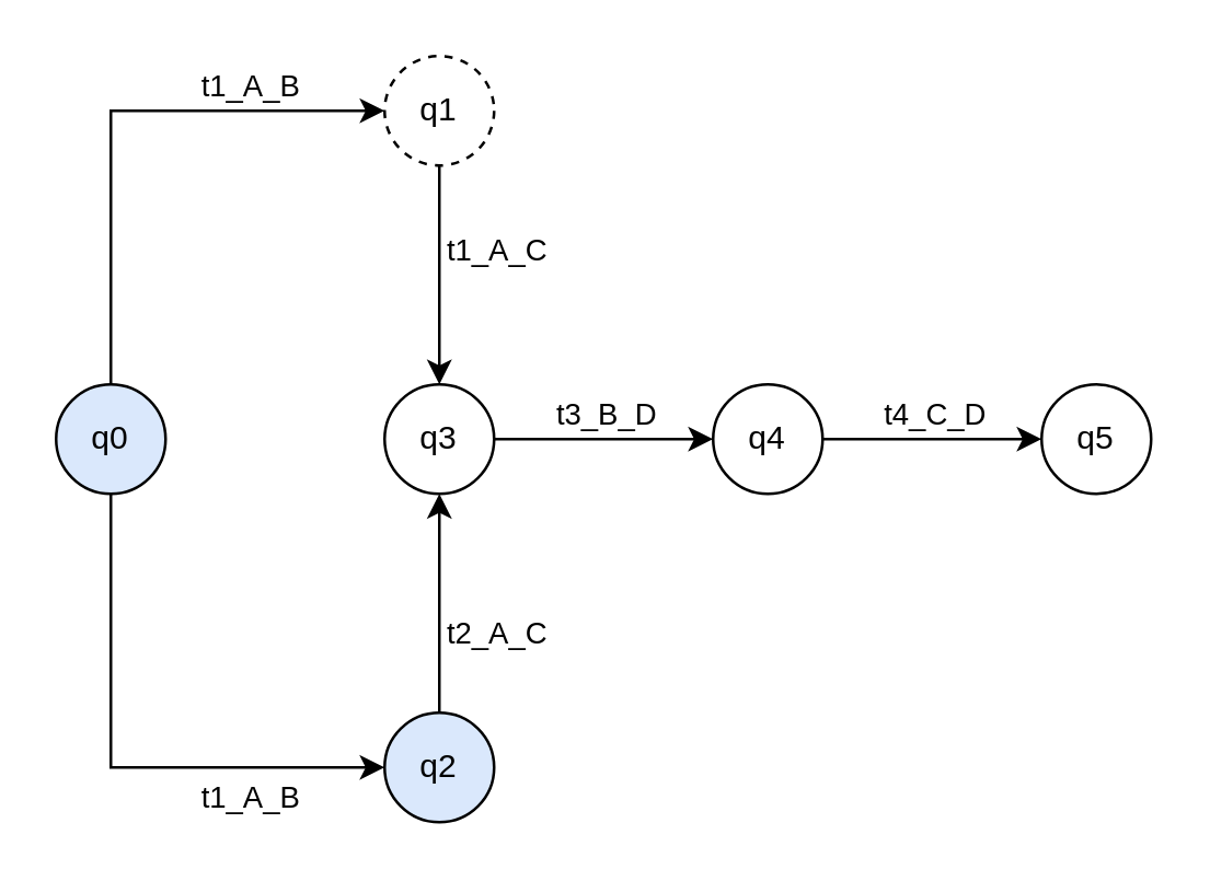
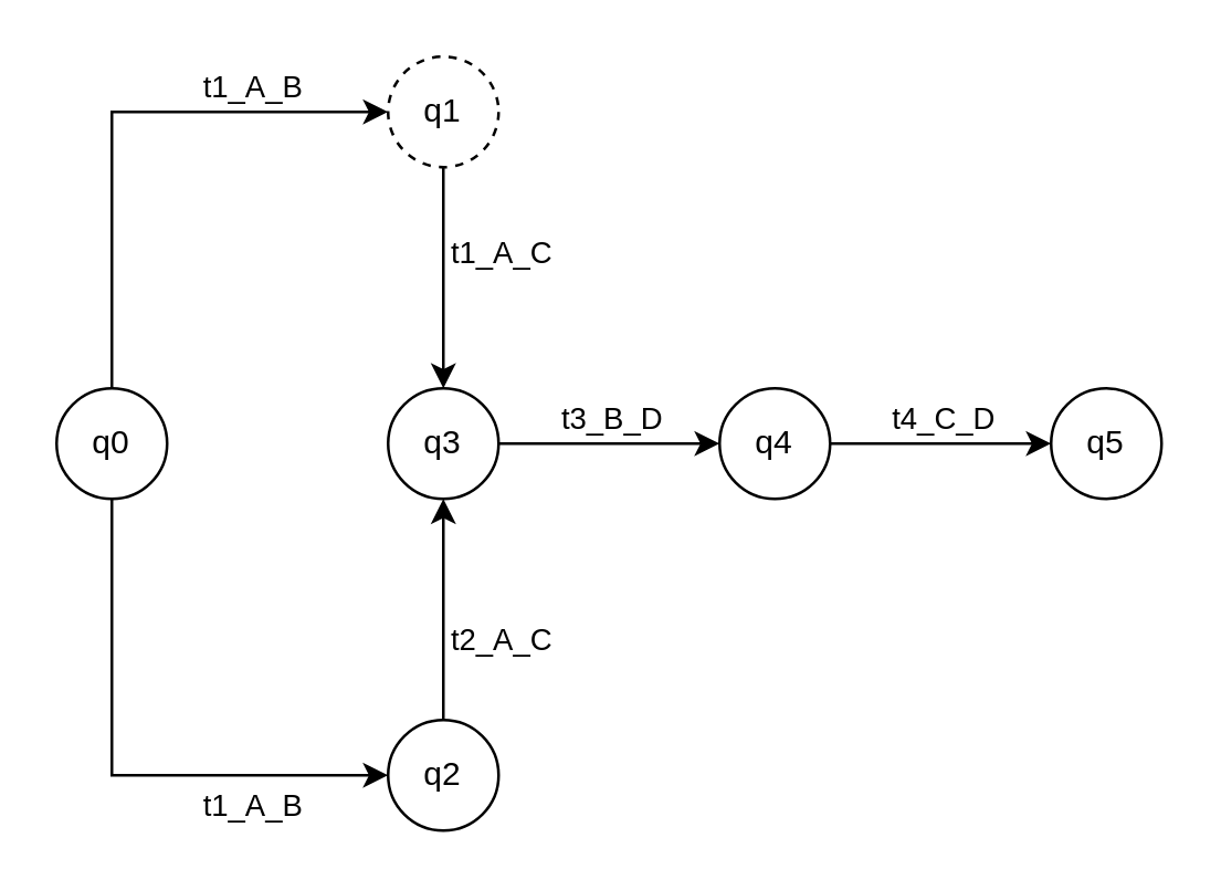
  <mxCell id="0" />
  <mxCell id="1" parent="0" />
  <mxCell id="2" style="rounded=0;orthogonalLoop=1;jettySize=auto;html=1;" parent="1" source="6" target="12" edge="1"><mxGeometry relative="1" as="geometry"><Array as="points"><mxPoint x="40" y="40" /></Array></mxGeometry></mxCell>
  <mxCell id="3" value="t1_A_B" style="edgeLabel;html=1;align=center;verticalAlign=middle;resizable=0;points=[];" parent="2" vertex="1" connectable="0"><mxGeometry x="0.056" y="-1" relative="1" as="geometry"><mxPoint x="44" y="-11" as="offset" /></mxGeometry></mxCell>
  <mxCell id="4" style="rounded=0;orthogonalLoop=1;jettySize=auto;html=1;" parent="1" source="6" target="15" edge="1"><mxGeometry relative="1" as="geometry"><mxPoint x="65.858" y="265.858" as="targetPoint" /><Array as="points"><mxPoint x="40" y="280" /></Array></mxGeometry></mxCell>
  <mxCell id="5" value="t1_A_B" style="edgeLabel;html=1;align=center;verticalAlign=middle;resizable=0;points=[];" parent="4" vertex="1" connectable="0"><mxGeometry x="-0.13" y="2" relative="1" as="geometry"><mxPoint x="48" y="23" as="offset" /></mxGeometry></mxCell>
- <mxCell id="6" value="q0" style="ellipse;whiteSpace=wrap;html=1;aspect=fixed;fillColor=#dae8fc;" parent="1" vertex="1"><mxGeometry x="20" y="140" width="40" height="40" as="geometry" /></mxCell>
+ <mxCell id="6" value="q0" style="ellipse;whiteSpace=wrap;html=1;aspect=fixed;" parent="1" vertex="1"><mxGeometry x="20" y="140" width="40" height="40" as="geometry" /></mxCell>
  <mxCell id="7" style="edgeStyle=orthogonalEdgeStyle;rounded=0;orthogonalLoop=1;jettySize=auto;html=1;" parent="1" source="9" target="18" edge="1"><mxGeometry relative="1" as="geometry" /></mxCell>
  <mxCell id="8" value="t3_B_D" style="edgeLabel;html=1;align=center;verticalAlign=middle;resizable=0;points=[];" parent="7" vertex="1" connectable="0"><mxGeometry x="0.15" y="-2" relative="1" as="geometry"><mxPoint x="-6" y="-12" as="offset" /></mxGeometry></mxCell>
  <mxCell id="9" value="q3" style="ellipse;whiteSpace=wrap;html=1;aspect=fixed;" parent="1" vertex="1"><mxGeometry x="140" y="140" width="40" height="40" as="geometry" /></mxCell>
  <mxCell id="10" style="rounded=0;orthogonalLoop=1;jettySize=auto;html=1;" parent="1" source="12" target="9" edge="1"><mxGeometry relative="1" as="geometry" /></mxCell>
  <mxCell id="11" value="t1_A_C" style="edgeLabel;html=1;align=center;verticalAlign=middle;resizable=0;points=[];" parent="10" vertex="1" connectable="0"><mxGeometry x="-0.251" y="-2" relative="1" as="geometry"><mxPoint x="22" as="offset" /></mxGeometry></mxCell>
  <mxCell id="12" value="q1" style="ellipse;whiteSpace=wrap;html=1;aspect=fixed;dashed=1;" parent="1" vertex="1"><mxGeometry x="140" y="20" width="40" height="40" as="geometry" /></mxCell>
  <mxCell id="13" style="rounded=0;orthogonalLoop=1;jettySize=auto;html=1;" parent="1" source="15" target="9" edge="1"><mxGeometry relative="1" as="geometry"><mxPoint x="185.858" y="265.858" as="targetPoint" /></mxGeometry></mxCell>
  <mxCell id="14" value="t2_A_C" style="edgeLabel;html=1;align=center;verticalAlign=middle;resizable=0;points=[];" parent="13" vertex="1" connectable="0"><mxGeometry x="-0.176" y="-2" relative="1" as="geometry"><mxPoint x="18" y="3" as="offset" /></mxGeometry></mxCell>
- <mxCell id="15" value="q2" style="ellipse;whiteSpace=wrap;html=1;aspect=fixed;fillColor=#dae8fc;" parent="1" vertex="1"><mxGeometry x="140" y="260" width="40" height="40" as="geometry" /></mxCell>
+ <mxCell id="15" value="q2" style="ellipse;whiteSpace=wrap;html=1;aspect=fixed;" parent="1" vertex="1"><mxGeometry x="140" y="260" width="40" height="40" as="geometry" /></mxCell>
  <mxCell id="16" style="edgeStyle=orthogonalEdgeStyle;rounded=0;orthogonalLoop=1;jettySize=auto;html=1;" parent="1" source="18" target="19" edge="1"><mxGeometry relative="1" as="geometry" /></mxCell>
  <mxCell id="17" value="t4_C_D" style="edgeLabel;html=1;align=center;verticalAlign=middle;resizable=0;points=[];" parent="16" vertex="1" connectable="0"><mxGeometry x="-0.075" y="2" relative="1" as="geometry"><mxPoint x="3" y="-8" as="offset" /></mxGeometry></mxCell>
  <mxCell id="18" value="q4" style="ellipse;whiteSpace=wrap;html=1;aspect=fixed;" parent="1" vertex="1"><mxGeometry x="260" y="140" width="40" height="40" as="geometry" /></mxCell>
  <mxCell id="19" value="q5" style="ellipse;whiteSpace=wrap;html=1;aspect=fixed;" parent="1" vertex="1"><mxGeometry x="380" y="140" width="40" height="40" as="geometry" /></mxCell>
